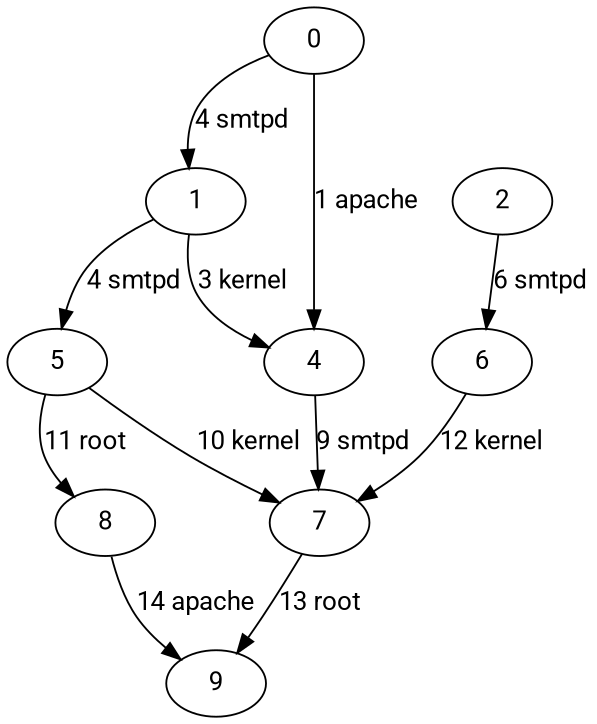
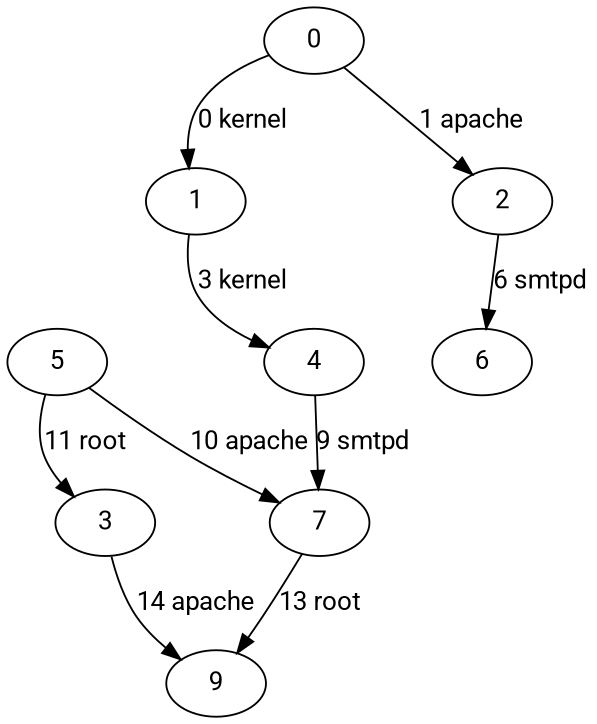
  digraph {
    fontname=Roboto
    node [fontname=Roboto]
    edge [fontname=Roboto]
    0
    1
    2
    4
    5
    6
    7
-   8
+   8 [label=3]
    9
-   0 -> 1 [label="4 smtpd"]
-   0 -> 4 [label="1 apache"]
+   0 -> 1 [label="0 kernel"]
+   0 -> 2 [label="1 apache"]
    1 -> 4 [label="3 kernel"]
-   1 -> 5 [label="4 smtpd"]
    2 -> 6 [label="6 smtpd"]
    4 -> 7 [label="9 smtpd"]
-   5 -> 7 [label="10 kernel"]
+   5 -> 7 [label="10 apache"]
    5 -> 8 [label="11 root"]
-   6 -> 7 [label="12 kernel"]
    7 -> 9 [label="13 root"]
    8 -> 9 [label="14 apache"]
  }
